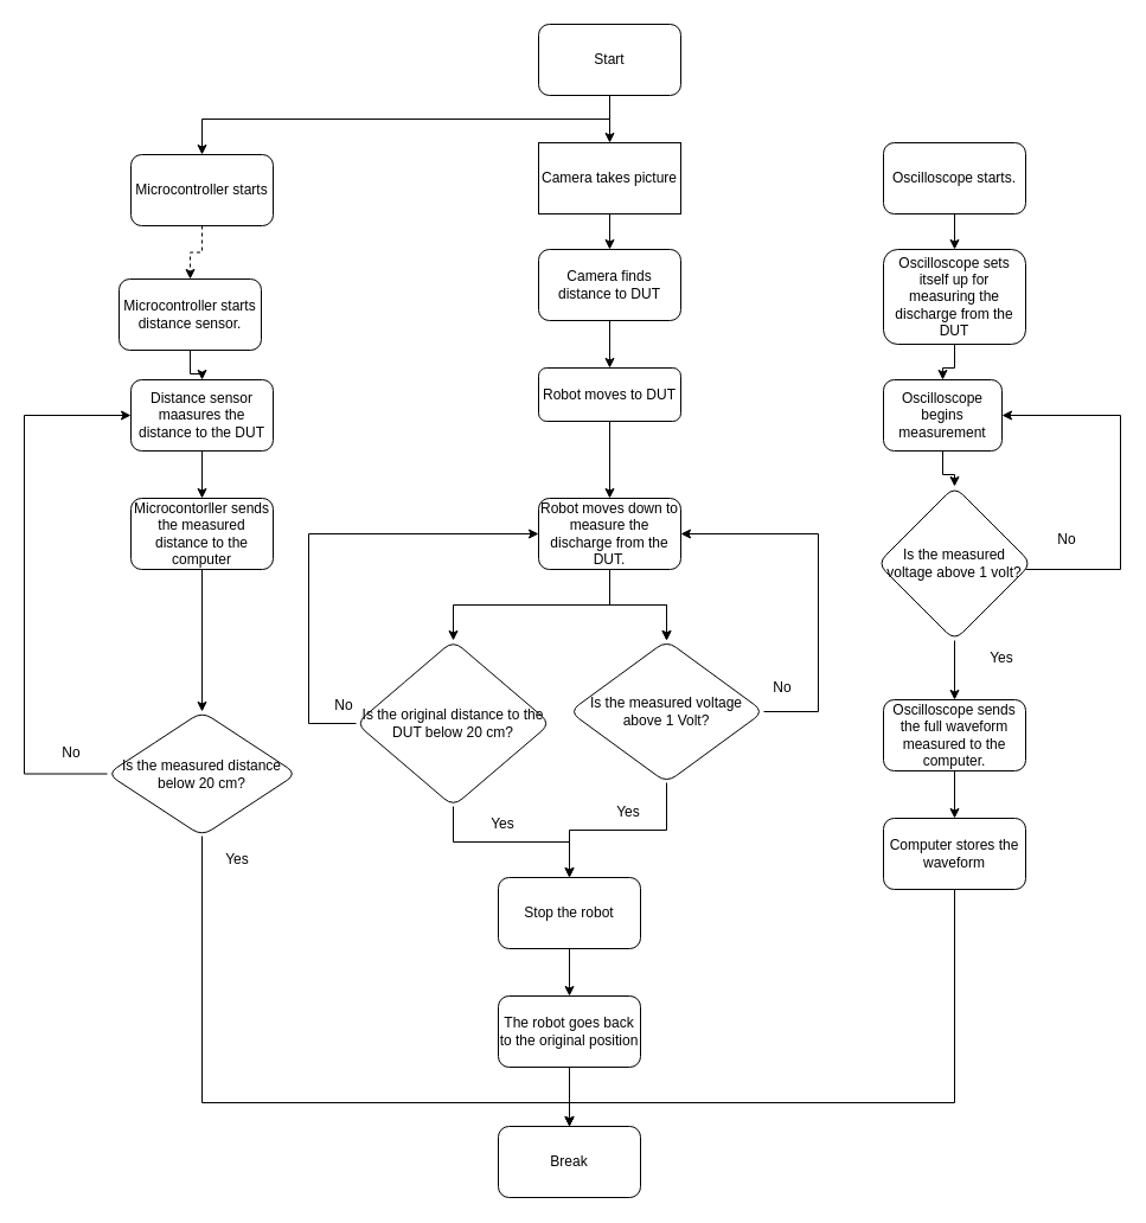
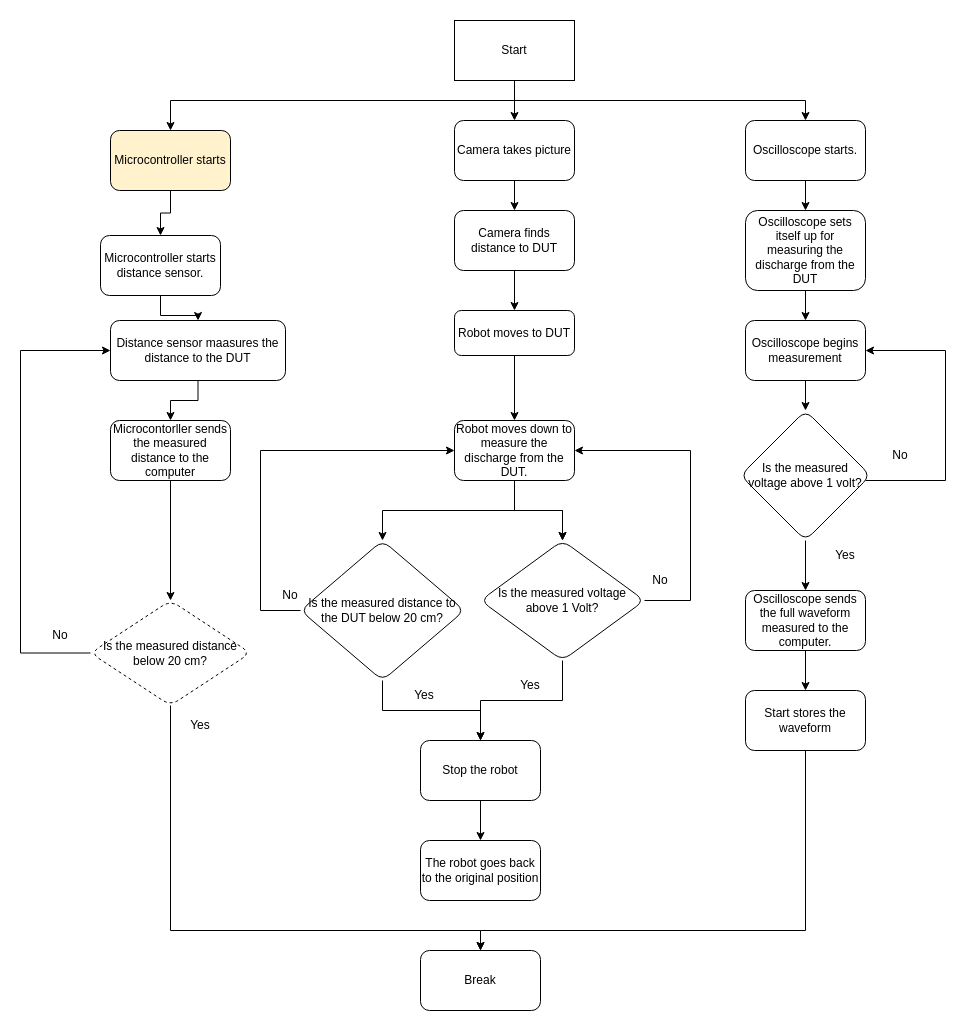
  <mxCell id="0" />
  <mxCell id="1" parent="0" />
  <mxCell id="2" value="" style="edgeStyle=orthogonalEdgeStyle;rounded=0;orthogonalLoop=1;jettySize=auto;html=1;" edge="1" parent="1" source="3" target="5"><mxGeometry relative="1" as="geometry" /></mxCell>
- <mxCell id="3" value="Camera takes picture" style="whiteSpace=wrap;html=1;rounded=0;" vertex="1" parent="1"><mxGeometry x="454" y="120" width="120" height="60" as="geometry" /></mxCell>
+ <mxCell id="3" value="Camera takes picture" style="rounded=1;whiteSpace=wrap;html=1;" vertex="1" parent="1"><mxGeometry x="454" y="120" width="120" height="60" as="geometry" /></mxCell>
  <mxCell id="4" value="" style="edgeStyle=orthogonalEdgeStyle;rounded=0;orthogonalLoop=1;jettySize=auto;html=1;" edge="1" parent="1" source="5" target="7"><mxGeometry relative="1" as="geometry" /></mxCell>
  <mxCell id="5" value="Camera finds distance to DUT" style="whiteSpace=wrap;html=1;rounded=1;" vertex="1" parent="1"><mxGeometry x="454" y="210" width="120" height="60" as="geometry" /></mxCell>
  <mxCell id="6" value="" style="edgeStyle=orthogonalEdgeStyle;rounded=0;orthogonalLoop=1;jettySize=auto;html=1;" edge="1" parent="1" source="7" target="11"><mxGeometry relative="1" as="geometry" /></mxCell>
  <mxCell id="7" value="Robot moves to DUT" style="whiteSpace=wrap;html=1;rounded=1;" vertex="1" parent="1"><mxGeometry x="454" y="310" width="120" height="45" as="geometry" /></mxCell>
  <mxCell id="8" value="" style="edgeStyle=orthogonalEdgeStyle;rounded=0;orthogonalLoop=1;jettySize=auto;html=1;" edge="1" parent="1" source="11" target="41"><mxGeometry relative="1" as="geometry" /></mxCell>
  <mxCell id="9" value="" style="edgeStyle=orthogonalEdgeStyle;rounded=0;orthogonalLoop=1;jettySize=auto;html=1;" edge="1" parent="1" source="11" target="41"><mxGeometry relative="1" as="geometry" /></mxCell>
  <mxCell id="10" value="" style="edgeStyle=orthogonalEdgeStyle;rounded=0;orthogonalLoop=1;jettySize=auto;html=1;" edge="1" parent="1" source="11" target="45"><mxGeometry relative="1" as="geometry" /></mxCell>
  <mxCell id="11" value="Robot moves down to measure the discharge from the DUT." style="rounded=1;whiteSpace=wrap;html=1;" vertex="1" parent="1"><mxGeometry x="454" y="420" width="120" height="60" as="geometry" /></mxCell>
  <mxCell id="12" value="" style="edgeStyle=orthogonalEdgeStyle;rounded=0;orthogonalLoop=1;jettySize=auto;html=1;" edge="1" parent="1" source="15" target="3"><mxGeometry relative="1" as="geometry" /></mxCell>
  <mxCell id="13" style="edgeStyle=orthogonalEdgeStyle;rounded=0;orthogonalLoop=1;jettySize=auto;html=1;entryX=0.5;entryY=0;entryDx=0;entryDy=0;" edge="1" parent="1" source="15" target="17"><mxGeometry relative="1" as="geometry"><Array as="points"><mxPoint x="514" y="100" /><mxPoint x="170" y="100" /></Array></mxGeometry></mxCell>
- <mxCell id="15" value="Start" style="rounded=1;whiteSpace=wrap;html=1;" vertex="1" parent="1"><mxGeometry x="454" y="20" width="120" height="60" as="geometry" /></mxCell>
- <mxCell id="16" value="" style="edgeStyle=orthogonalEdgeStyle;rounded=0;orthogonalLoop=1;jettySize=auto;html=1;dashed=1;" edge="1" parent="1" source="17" target="19"><mxGeometry relative="1" as="geometry" /></mxCell>
- <mxCell id="17" value="Microcontroller starts" style="rounded=1;whiteSpace=wrap;html=1;" vertex="1" parent="1"><mxGeometry x="110" y="130" width="120" height="60" as="geometry" /></mxCell>
+ <mxCell id="14" style="edgeStyle=orthogonalEdgeStyle;rounded=0;orthogonalLoop=1;jettySize=auto;html=1;entryX=0.5;entryY=0;entryDx=0;entryDy=0;" edge="1" parent="1" source="15" target="25"><mxGeometry relative="1" as="geometry"><Array as="points"><mxPoint x="514" y="100" /><mxPoint x="805" y="100" /></Array></mxGeometry></mxCell>
+ <mxCell id="15" value="Start" style="whiteSpace=wrap;html=1;rounded=0;" vertex="1" parent="1"><mxGeometry x="454" y="20" width="120" height="60" as="geometry" /></mxCell>
+ <mxCell id="16" value="" style="edgeStyle=orthogonalEdgeStyle;rounded=0;orthogonalLoop=1;jettySize=auto;html=1;" edge="1" parent="1" source="17" target="19"><mxGeometry relative="1" as="geometry" /></mxCell>
+ <mxCell id="17" value="Microcontroller starts" style="rounded=1;whiteSpace=wrap;html=1;fillColor=#fff2cc;" vertex="1" parent="1"><mxGeometry x="110" y="130" width="120" height="60" as="geometry" /></mxCell>
  <mxCell id="18" value="" style="edgeStyle=orthogonalEdgeStyle;rounded=0;orthogonalLoop=1;jettySize=auto;html=1;" edge="1" parent="1" source="19" target="21"><mxGeometry relative="1" as="geometry" /></mxCell>
  <mxCell id="19" value="Microcontroller starts distance sensor." style="whiteSpace=wrap;html=1;rounded=1;" vertex="1" parent="1"><mxGeometry x="100" y="235" width="120" height="60" as="geometry" /></mxCell>
  <mxCell id="20" value="" style="edgeStyle=orthogonalEdgeStyle;rounded=0;orthogonalLoop=1;jettySize=auto;html=1;" edge="1" parent="1" source="21" target="23"><mxGeometry relative="1" as="geometry" /></mxCell>
- <mxCell id="21" value="Distance sensor maasures the distance to the DUT" style="whiteSpace=wrap;html=1;rounded=1;" vertex="1" parent="1"><mxGeometry x="110" y="320" width="120" height="60" as="geometry" /></mxCell>
+ <mxCell id="21" value="Distance sensor maasures the distance to the DUT" style="whiteSpace=wrap;html=1;rounded=1;" vertex="1" parent="1"><mxGeometry x="110" y="320" width="175" height="60" as="geometry" /></mxCell>
  <mxCell id="22" value="" style="edgeStyle=orthogonalEdgeStyle;rounded=0;orthogonalLoop=1;jettySize=auto;html=1;" edge="1" parent="1" source="23" target="54"><mxGeometry relative="1" as="geometry" /></mxCell>
  <mxCell id="23" value="Microcontorller sends the measured distance to the computer" style="whiteSpace=wrap;html=1;rounded=1;" vertex="1" parent="1"><mxGeometry x="110" y="420" width="120" height="60" as="geometry" /></mxCell>
  <mxCell id="24" value="" style="edgeStyle=orthogonalEdgeStyle;rounded=0;orthogonalLoop=1;jettySize=auto;html=1;" edge="1" parent="1" source="25" target="27"><mxGeometry relative="1" as="geometry" /></mxCell>
  <mxCell id="25" value="Oscilloscope starts." style="rounded=1;whiteSpace=wrap;html=1;" vertex="1" parent="1"><mxGeometry x="745" y="120" width="120" height="60" as="geometry" /></mxCell>
  <mxCell id="26" value="" style="edgeStyle=orthogonalEdgeStyle;rounded=0;orthogonalLoop=1;jettySize=auto;html=1;" edge="1" parent="1" source="27" target="29"><mxGeometry relative="1" as="geometry" /></mxCell>
  <mxCell id="27" value="Oscilloscope sets itself up for measuring the discharge from the DUT" style="whiteSpace=wrap;html=1;rounded=1;" vertex="1" parent="1"><mxGeometry x="745" y="210" width="120" height="80" as="geometry" /></mxCell>
  <mxCell id="28" value="" style="edgeStyle=orthogonalEdgeStyle;rounded=0;orthogonalLoop=1;jettySize=auto;html=1;" edge="1" parent="1" source="29" target="32"><mxGeometry relative="1" as="geometry" /></mxCell>
- <mxCell id="29" value="Oscilloscope begins measurement" style="rounded=1;whiteSpace=wrap;html=1;" vertex="1" parent="1"><mxGeometry x="745" y="320" width="100" height="60" as="geometry" /></mxCell>
+ <mxCell id="29" value="Oscilloscope begins measurement" style="rounded=1;whiteSpace=wrap;html=1;" vertex="1" parent="1"><mxGeometry x="745" y="320" width="120" height="60" as="geometry" /></mxCell>
  <mxCell id="30" style="edgeStyle=orthogonalEdgeStyle;rounded=0;orthogonalLoop=1;jettySize=auto;html=1;entryX=1;entryY=0.5;entryDx=0;entryDy=0;" edge="1" parent="1" source="32" target="29"><mxGeometry relative="1" as="geometry"><Array as="points"><mxPoint x="945" y="480" /><mxPoint x="945" y="350" /></Array></mxGeometry></mxCell>
  <mxCell id="31" value="" style="edgeStyle=orthogonalEdgeStyle;rounded=0;orthogonalLoop=1;jettySize=auto;html=1;" edge="1" parent="1" source="32" target="35"><mxGeometry relative="1" as="geometry" /></mxCell>
  <mxCell id="32" value="Is the measured voltage above 1 volt?" style="rhombus;whiteSpace=wrap;html=1;rounded=1;" vertex="1" parent="1"><mxGeometry x="740" y="410" width="130" height="130" as="geometry" /></mxCell>
  <mxCell id="33" value="No" style="text;html=1;strokeColor=none;fillColor=none;align=center;verticalAlign=middle;whiteSpace=wrap;rounded=0;" vertex="1" parent="1"><mxGeometry x="870" y="440" width="60" height="30" as="geometry" /></mxCell>
  <mxCell id="34" value="" style="edgeStyle=orthogonalEdgeStyle;rounded=0;orthogonalLoop=1;jettySize=auto;html=1;" edge="1" parent="1" source="35" target="38"><mxGeometry relative="1" as="geometry" /></mxCell>
  <mxCell id="35" value="Oscilloscope sends the full waveform measured to the computer." style="whiteSpace=wrap;html=1;rounded=1;" vertex="1" parent="1"><mxGeometry x="745" y="590" width="120" height="60" as="geometry" /></mxCell>
  <mxCell id="36" value="Yes" style="text;html=1;strokeColor=none;fillColor=none;align=center;verticalAlign=middle;whiteSpace=wrap;rounded=0;" vertex="1" parent="1"><mxGeometry x="815" y="540" width="60" height="30" as="geometry" /></mxCell>
  <mxCell id="37" style="edgeStyle=orthogonalEdgeStyle;rounded=0;orthogonalLoop=1;jettySize=auto;html=1;entryX=0.5;entryY=0;entryDx=0;entryDy=0;" edge="1" parent="1" source="38" target="51"><mxGeometry relative="1" as="geometry"><Array as="points"><mxPoint x="805" y="930" /><mxPoint x="480" y="930" /></Array></mxGeometry></mxCell>
- <mxCell id="38" value="Computer stores the waveform" style="rounded=1;whiteSpace=wrap;html=1;" vertex="1" parent="1"><mxGeometry x="745" y="690" width="120" height="60" as="geometry" /></mxCell>
+ <mxCell id="38" value="Start stores the waveform" style="rounded=1;whiteSpace=wrap;html=1;" vertex="1" parent="1"><mxGeometry x="745" y="690" width="120" height="60" as="geometry" /></mxCell>
  <mxCell id="39" style="edgeStyle=orthogonalEdgeStyle;rounded=0;orthogonalLoop=1;jettySize=auto;html=1;entryX=1;entryY=0.5;entryDx=0;entryDy=0;" edge="1" parent="1" source="41" target="11"><mxGeometry relative="1" as="geometry"><Array as="points"><mxPoint x="690" y="600" /><mxPoint x="690" y="450" /></Array></mxGeometry></mxCell>
  <mxCell id="40" style="edgeStyle=orthogonalEdgeStyle;rounded=0;orthogonalLoop=1;jettySize=auto;html=1;entryX=0.5;entryY=0;entryDx=0;entryDy=0;" edge="1" parent="1" source="41" target="48"><mxGeometry relative="1" as="geometry" /></mxCell>
  <mxCell id="41" value="Is the measured voltage above 1 Volt?" style="rhombus;whiteSpace=wrap;html=1;rounded=1;" vertex="1" parent="1"><mxGeometry x="480" y="540" width="164" height="120" as="geometry" /></mxCell>
  <mxCell id="42" value="No" style="text;html=1;strokeColor=none;fillColor=none;align=center;verticalAlign=middle;whiteSpace=wrap;rounded=0;" vertex="1" parent="1"><mxGeometry x="630" y="565" width="60" height="30" as="geometry" /></mxCell>
  <mxCell id="43" style="edgeStyle=orthogonalEdgeStyle;rounded=0;orthogonalLoop=1;jettySize=auto;html=1;entryX=0;entryY=0.5;entryDx=0;entryDy=0;" edge="1" parent="1" source="45" target="11"><mxGeometry relative="1" as="geometry"><Array as="points"><mxPoint x="260" y="610" /><mxPoint x="260" y="450" /></Array></mxGeometry></mxCell>
  <mxCell id="44" value="" style="edgeStyle=orthogonalEdgeStyle;rounded=0;orthogonalLoop=1;jettySize=auto;html=1;" edge="1" parent="1" source="45" target="48"><mxGeometry relative="1" as="geometry" /></mxCell>
- <mxCell id="45" value="Is the original distance to the DUT below 20 cm?" style="rhombus;whiteSpace=wrap;html=1;rounded=1;" vertex="1" parent="1"><mxGeometry x="300" y="540" width="164" height="140" as="geometry" /></mxCell>
+ <mxCell id="45" value="Is the measured distance to the DUT below 20 cm?" style="rhombus;whiteSpace=wrap;html=1;rounded=1;" vertex="1" parent="1"><mxGeometry x="300" y="540" width="164" height="140" as="geometry" /></mxCell>
  <mxCell id="46" value="No" style="text;html=1;strokeColor=none;fillColor=none;align=center;verticalAlign=middle;whiteSpace=wrap;rounded=0;" vertex="1" parent="1"><mxGeometry x="260" y="580" width="60" height="30" as="geometry" /></mxCell>
  <mxCell id="47" value="" style="edgeStyle=orthogonalEdgeStyle;rounded=0;orthogonalLoop=1;jettySize=auto;html=1;" edge="1" parent="1" source="48" target="50"><mxGeometry relative="1" as="geometry" /></mxCell>
  <mxCell id="48" value="Stop the robot" style="whiteSpace=wrap;html=1;rounded=1;" vertex="1" parent="1"><mxGeometry x="420" y="740" width="120" height="60" as="geometry" /></mxCell>
- <mxCell id="49" value="" style="edgeStyle=orthogonalEdgeStyle;rounded=0;orthogonalLoop=1;jettySize=auto;html=1;" edge="1" parent="1" source="50" target="51"><mxGeometry relative="1" as="geometry" /></mxCell>
  <mxCell id="50" value="The robot goes back to the original position" style="rounded=1;whiteSpace=wrap;html=1;" vertex="1" parent="1"><mxGeometry x="420" y="840" width="120" height="60" as="geometry" /></mxCell>
  <mxCell id="51" value="Break" style="rounded=1;whiteSpace=wrap;html=1;" vertex="1" parent="1"><mxGeometry x="420" y="950" width="120" height="60" as="geometry" /></mxCell>
  <mxCell id="52" style="edgeStyle=orthogonalEdgeStyle;rounded=0;orthogonalLoop=1;jettySize=auto;html=1;entryX=0;entryY=0.5;entryDx=0;entryDy=0;" edge="1" parent="1" source="54" target="21"><mxGeometry relative="1" as="geometry"><Array as="points"><mxPoint x="20" y="653" /><mxPoint x="20" y="350" /></Array></mxGeometry></mxCell>
  <mxCell id="53" style="edgeStyle=orthogonalEdgeStyle;rounded=0;orthogonalLoop=1;jettySize=auto;html=1;entryX=0.5;entryY=0;entryDx=0;entryDy=0;" edge="1" parent="1" source="54" target="51"><mxGeometry relative="1" as="geometry"><Array as="points"><mxPoint x="170" y="930" /><mxPoint x="480" y="930" /></Array></mxGeometry></mxCell>
- <mxCell id="54" value="Is the measured distance below 20 cm?" style="rhombus;whiteSpace=wrap;html=1;rounded=1;" vertex="1" parent="1"><mxGeometry x="90" y="600" width="160" height="105" as="geometry" /></mxCell>
+ <mxCell id="54" value="Is the measured distance below 20 cm?" style="rhombus;whiteSpace=wrap;html=1;rounded=1;dashed=1;" vertex="1" parent="1"><mxGeometry x="90" y="600" width="160" height="105" as="geometry" /></mxCell>
  <mxCell id="55" value="No" style="text;html=1;strokeColor=none;fillColor=none;align=center;verticalAlign=middle;whiteSpace=wrap;rounded=0;" vertex="1" parent="1"><mxGeometry x="30" y="620" width="60" height="30" as="geometry" /></mxCell>
  <mxCell id="56" value="Yes" style="text;html=1;strokeColor=none;fillColor=none;align=center;verticalAlign=middle;whiteSpace=wrap;rounded=0;" vertex="1" parent="1"><mxGeometry x="394" y="680" width="60" height="30" as="geometry" /></mxCell>
  <mxCell id="57" value="Yes" style="text;html=1;strokeColor=none;fillColor=none;align=center;verticalAlign=middle;whiteSpace=wrap;rounded=0;" vertex="1" parent="1"><mxGeometry x="500" y="670" width="60" height="30" as="geometry" /></mxCell>
  <mxCell id="58" value="Yes" style="text;html=1;strokeColor=none;fillColor=none;align=center;verticalAlign=middle;whiteSpace=wrap;rounded=0;" vertex="1" parent="1"><mxGeometry x="170" y="710" width="60" height="30" as="geometry" /></mxCell>
